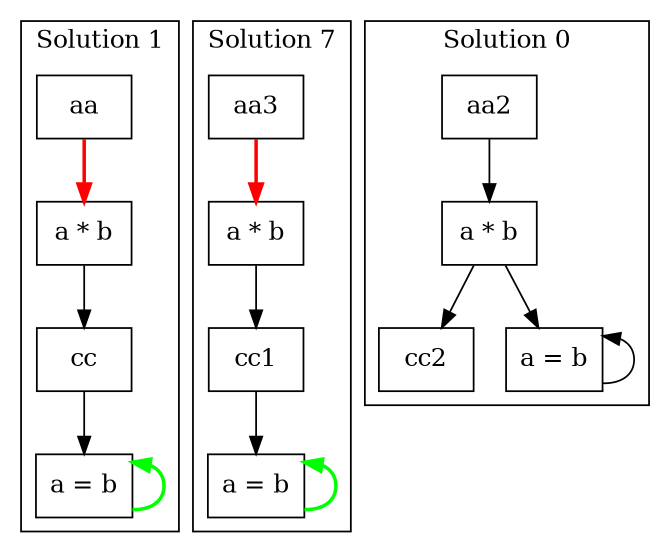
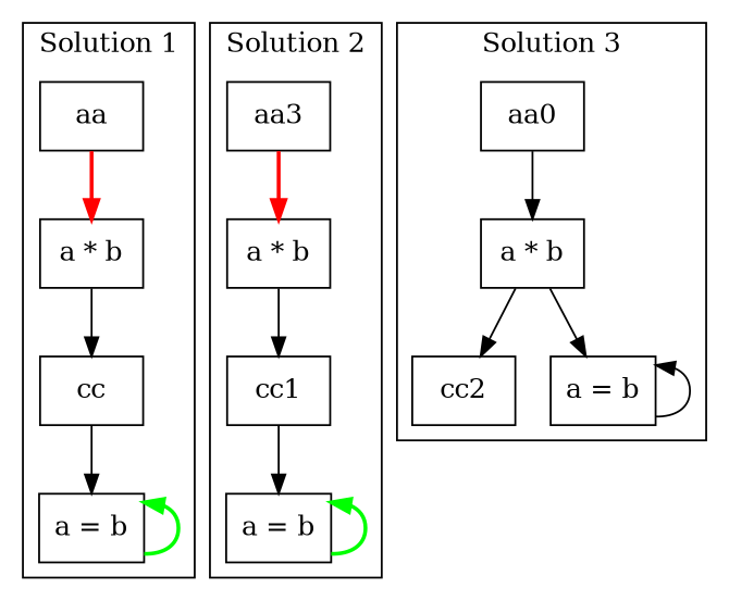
  digraph {
    splines=line
    node [shape=box]
    aa
    n2 [label="a * b"]
    cc
    n4 [label="a = b"]
    n5 [label=aa3]
    n6 [label="a * b"]
    cc1
    n8 [label="a = b"]
-   aa2
+   aa2 [label=aa0]
    n10 [label="a * b"]
    cc2
    n12 [label="a = b"]
    subgraph cluster_1 {
      label="Solution 1"
      aa
      n2
      cc
      n4
    }
    subgraph cluster_2 {
-     label="Solution 7"
+     label="Solution 2"
      n5
      n6
      cc1
      n8
    }
    subgraph cluster_3 {
-     label="Solution 0"
+     label="Solution 3"
      aa2
      n10
      cc2
      n12
    }
    aa -> n2 [color=red penwidth=2]
    n2 -> cc
    cc -> n4
    n4 -> n4 [color=green dir=back penwidth=2]
    n5 -> n6 [color=red penwidth=2]
    n6 -> cc1
    cc1 -> n8
    n8 -> n8 [color=green dir=back penwidth=2]
    aa2 -> n10
    n10 -> cc2
    n10 -> n12
    n12 -> n12 [dir=back]
  }
